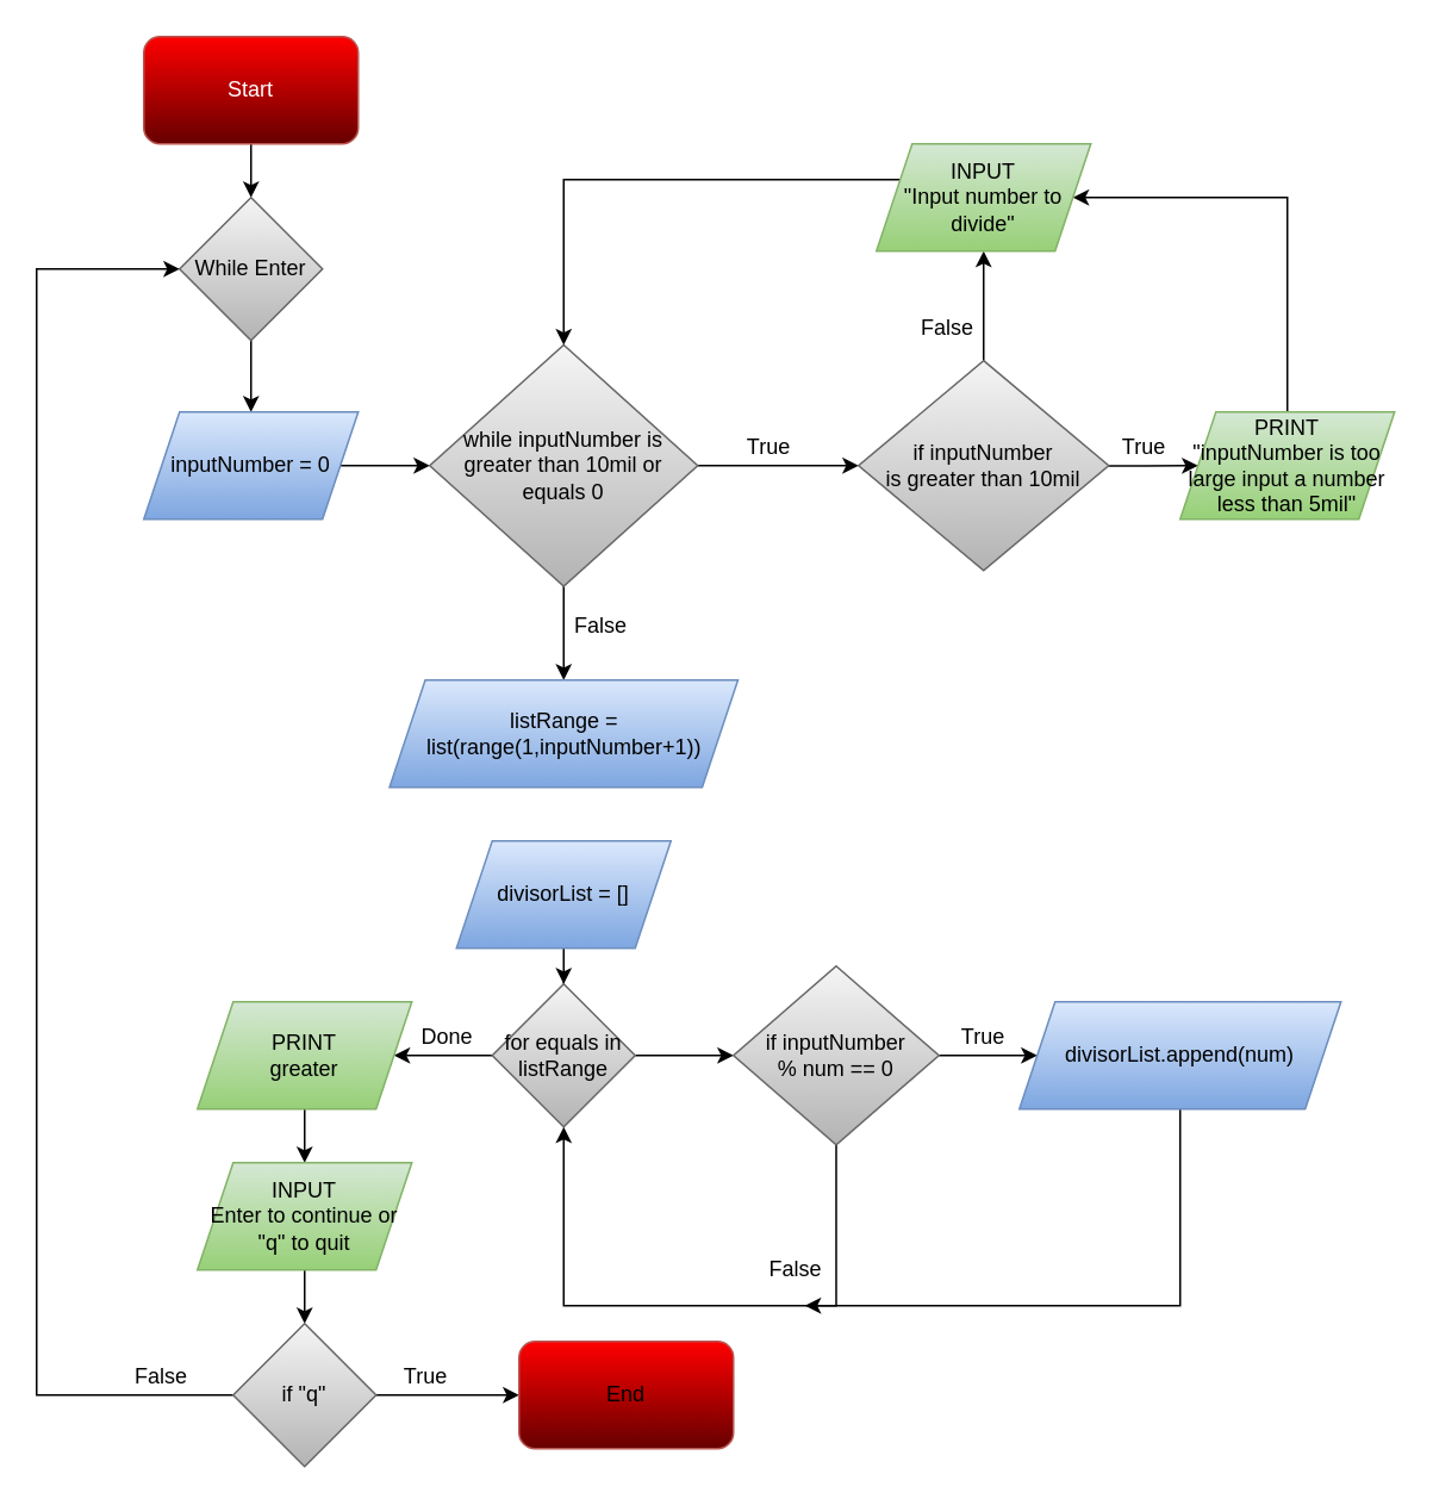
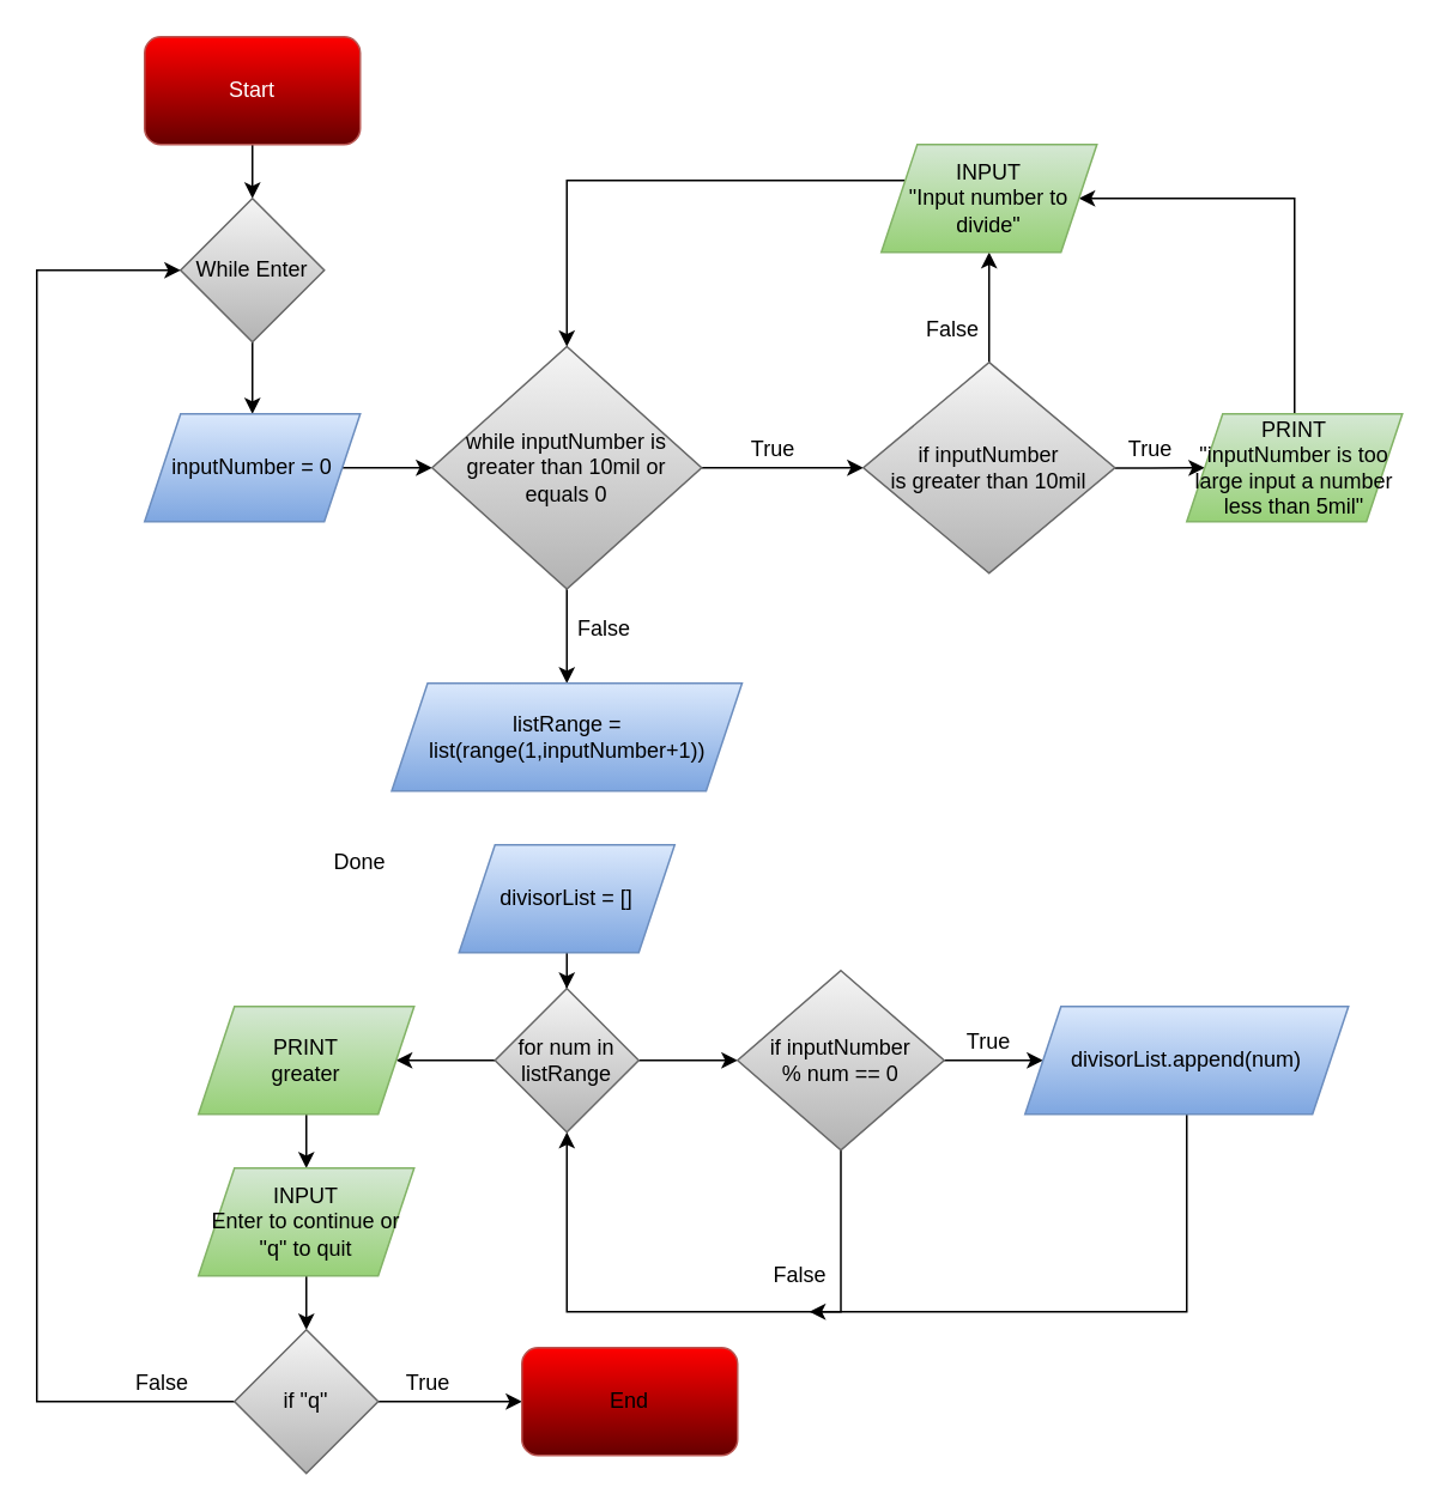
  <mxCell id="0" />
  <mxCell id="1" parent="0" />
  <mxCell id="2" style="edgeStyle=orthogonalEdgeStyle;rounded=0;orthogonalLoop=1;jettySize=auto;html=1;entryX=0.5;entryY=0;entryDx=0;entryDy=0;" edge="1" parent="1" source="3" target="5"><mxGeometry relative="1" as="geometry" /></mxCell>
  <mxCell id="3" value="&lt;font color=&quot;#FFFFFF&quot;&gt;Start&lt;/font&gt;" style="rounded=1;whiteSpace=wrap;html=1;strokeColor=#b85450;fillColor=#FF0000;gradientColor=#660000;" vertex="1" parent="1"><mxGeometry x="80" y="20" width="120" height="60" as="geometry" /></mxCell>
  <mxCell id="4" style="edgeStyle=orthogonalEdgeStyle;rounded=0;orthogonalLoop=1;jettySize=auto;html=1;entryX=0.5;entryY=0;entryDx=0;entryDy=0;" edge="1" parent="1" source="5" target="7"><mxGeometry relative="1" as="geometry" /></mxCell>
  <mxCell id="5" value="While Enter" style="rhombus;whiteSpace=wrap;html=1;fillColor=#f5f5f5;gradientColor=#b3b3b3;strokeColor=#666666;" vertex="1" parent="1"><mxGeometry x="100" y="110" width="80" height="80" as="geometry" /></mxCell>
  <mxCell id="6" style="edgeStyle=orthogonalEdgeStyle;rounded=0;orthogonalLoop=1;jettySize=auto;html=1;" edge="1" parent="1" source="7" target="10"><mxGeometry relative="1" as="geometry" /></mxCell>
  <mxCell id="7" value="inputNumber = 0" style="shape=parallelogram;perimeter=parallelogramPerimeter;whiteSpace=wrap;html=1;fixedSize=1;fillColor=#dae8fc;gradientColor=#7ea6e0;strokeColor=#6c8ebf;" vertex="1" parent="1"><mxGeometry x="80" y="230" width="120" height="60" as="geometry" /></mxCell>
  <mxCell id="8" style="edgeStyle=orthogonalEdgeStyle;rounded=0;orthogonalLoop=1;jettySize=auto;html=1;entryX=0;entryY=0.5;entryDx=0;entryDy=0;" edge="1" parent="1" source="10" target="13"><mxGeometry relative="1" as="geometry" /></mxCell>
  <mxCell id="9" style="edgeStyle=orthogonalEdgeStyle;rounded=0;orthogonalLoop=1;jettySize=auto;html=1;entryX=0.5;entryY=0;entryDx=0;entryDy=0;" edge="1" parent="1" source="10" target="21"><mxGeometry relative="1" as="geometry"><mxPoint x="315" y="370" as="targetPoint" /></mxGeometry></mxCell>
  <mxCell id="10" value="while inputNumber is greater than 10mil or equals 0" style="rhombus;whiteSpace=wrap;html=1;fillColor=#f5f5f5;gradientColor=#b3b3b3;strokeColor=#666666;" vertex="1" parent="1"><mxGeometry x="240" y="192.5" width="150" height="135" as="geometry" /></mxCell>
  <mxCell id="11" style="edgeStyle=orthogonalEdgeStyle;rounded=0;orthogonalLoop=1;jettySize=auto;html=1;" edge="1" parent="1" source="13" target="16"><mxGeometry relative="1" as="geometry" /></mxCell>
  <mxCell id="12" value="" style="edgeStyle=orthogonalEdgeStyle;rounded=0;orthogonalLoop=1;jettySize=auto;html=1;" edge="1" parent="1" source="13" target="19"><mxGeometry relative="1" as="geometry" /></mxCell>
  <mxCell id="13" value="&lt;div&gt;if inputNumber &lt;br&gt;&lt;/div&gt;&lt;div&gt;is greater than 10mil&lt;/div&gt;" style="rhombus;whiteSpace=wrap;html=1;fillColor=#f5f5f5;gradientColor=#b3b3b3;strokeColor=#666666;" vertex="1" parent="1"><mxGeometry x="480" y="201.25" width="140" height="117.5" as="geometry" /></mxCell>
  <mxCell id="14" value="True" style="text;html=1;strokeColor=none;fillColor=none;align=center;verticalAlign=middle;whiteSpace=wrap;rounded=0;" vertex="1" parent="1"><mxGeometry x="410" y="240" width="40" height="20" as="geometry" /></mxCell>
  <mxCell id="15" style="edgeStyle=orthogonalEdgeStyle;rounded=0;orthogonalLoop=1;jettySize=auto;html=1;entryX=1;entryY=0.5;entryDx=0;entryDy=0;" edge="1" parent="1" source="16" target="19"><mxGeometry relative="1" as="geometry"><mxPoint x="720" y="110" as="targetPoint" /><Array as="points"><mxPoint x="720" y="110" /></Array></mxGeometry></mxCell>
  <mxCell id="16" value="&lt;div&gt;PRINT&lt;/div&gt;&lt;div&gt;&quot;inputNumber is too large input a number less than 5mil&quot;&lt;br&gt;&lt;/div&gt;" style="shape=parallelogram;perimeter=parallelogramPerimeter;whiteSpace=wrap;html=1;fixedSize=1;fillColor=#d5e8d4;gradientColor=#97d077;strokeColor=#82b366;" vertex="1" parent="1"><mxGeometry x="660" y="230" width="120" height="60" as="geometry" /></mxCell>
  <mxCell id="17" value="True" style="text;html=1;strokeColor=none;fillColor=none;align=center;verticalAlign=middle;whiteSpace=wrap;rounded=0;" vertex="1" parent="1"><mxGeometry x="620" y="240" width="40" height="20" as="geometry" /></mxCell>
  <mxCell id="18" style="edgeStyle=orthogonalEdgeStyle;rounded=0;orthogonalLoop=1;jettySize=auto;html=1;entryX=0.5;entryY=0;entryDx=0;entryDy=0;" edge="1" parent="1" source="19" target="10"><mxGeometry relative="1" as="geometry"><mxPoint x="320" y="160" as="targetPoint" /><Array as="points"><mxPoint x="315" y="100" /></Array></mxGeometry></mxCell>
  <mxCell id="19" value="&lt;div&gt;INPUT&lt;/div&gt;&lt;div&gt;&quot;Input number to divide&quot;&lt;br&gt;&lt;/div&gt;" style="shape=parallelogram;perimeter=parallelogramPerimeter;whiteSpace=wrap;html=1;fixedSize=1;fillColor=#d5e8d4;gradientColor=#97d077;strokeColor=#82b366;" vertex="1" parent="1"><mxGeometry x="490" y="80" width="120" height="60" as="geometry" /></mxCell>
  <mxCell id="20" value="False" style="text;html=1;strokeColor=none;fillColor=none;align=center;verticalAlign=middle;whiteSpace=wrap;rounded=0;" vertex="1" parent="1"><mxGeometry x="510" y="172.5" width="40" height="20" as="geometry" /></mxCell>
  <mxCell id="21" value="listRange = list(range(1,inputNumber+1))" style="shape=parallelogram;perimeter=parallelogramPerimeter;whiteSpace=wrap;html=1;fixedSize=1;fillColor=#dae8fc;gradientColor=#7ea6e0;strokeColor=#6c8ebf;" vertex="1" parent="1"><mxGeometry x="217.5" y="380" width="195" height="60" as="geometry" /></mxCell>
  <mxCell id="22" value="False" style="text;html=1;strokeColor=none;fillColor=none;align=center;verticalAlign=middle;whiteSpace=wrap;rounded=0;" vertex="1" parent="1"><mxGeometry x="316" y="340" width="40" height="20" as="geometry" /></mxCell>
  <mxCell id="23" style="edgeStyle=orthogonalEdgeStyle;rounded=0;orthogonalLoop=1;jettySize=auto;html=1;entryX=0.5;entryY=0;entryDx=0;entryDy=0;" edge="1" parent="1" source="24" target="27"><mxGeometry relative="1" as="geometry" /></mxCell>
  <mxCell id="24" value="divisorList = []" style="shape=parallelogram;perimeter=parallelogramPerimeter;whiteSpace=wrap;html=1;fixedSize=1;fillColor=#dae8fc;gradientColor=#7ea6e0;strokeColor=#6c8ebf;" vertex="1" parent="1"><mxGeometry x="255" y="470" width="120" height="60" as="geometry" /></mxCell>
  <mxCell id="25" style="edgeStyle=orthogonalEdgeStyle;rounded=0;orthogonalLoop=1;jettySize=auto;html=1;" edge="1" parent="1" source="27" target="30"><mxGeometry relative="1" as="geometry" /></mxCell>
  <mxCell id="26" style="edgeStyle=orthogonalEdgeStyle;rounded=0;orthogonalLoop=1;jettySize=auto;html=1;" edge="1" parent="1" source="27" target="36"><mxGeometry relative="1" as="geometry" /></mxCell>
- <mxCell id="27" value="for equals in listRange" style="rhombus;whiteSpace=wrap;html=1;fillColor=#f5f5f5;gradientColor=#b3b3b3;strokeColor=#666666;" vertex="1" parent="1"><mxGeometry x="275" y="550" width="80" height="80" as="geometry" /></mxCell>
+ <mxCell id="27" value="for num in listRange" style="rhombus;whiteSpace=wrap;html=1;fillColor=#f5f5f5;gradientColor=#b3b3b3;strokeColor=#666666;" vertex="1" parent="1"><mxGeometry x="275" y="550" width="80" height="80" as="geometry" /></mxCell>
  <mxCell id="28" style="edgeStyle=orthogonalEdgeStyle;rounded=0;orthogonalLoop=1;jettySize=auto;html=1;entryX=0;entryY=0.5;entryDx=0;entryDy=0;" edge="1" parent="1" source="30" target="32"><mxGeometry relative="1" as="geometry" /></mxCell>
  <mxCell id="29" style="edgeStyle=orthogonalEdgeStyle;rounded=0;orthogonalLoop=1;jettySize=auto;html=1;" edge="1" parent="1" source="30"><mxGeometry relative="1" as="geometry"><mxPoint x="450" y="730" as="targetPoint" /><Array as="points"><mxPoint x="468" y="730" /></Array></mxGeometry></mxCell>
  <mxCell id="30" value="&lt;div&gt;if inputNumber&lt;/div&gt;&lt;div&gt; % num == 0&lt;/div&gt;" style="rhombus;whiteSpace=wrap;html=1;fillColor=#f5f5f5;gradientColor=#b3b3b3;strokeColor=#666666;" vertex="1" parent="1"><mxGeometry x="410" y="540" width="115" height="100" as="geometry" /></mxCell>
  <mxCell id="31" style="edgeStyle=orthogonalEdgeStyle;rounded=0;orthogonalLoop=1;jettySize=auto;html=1;entryX=0.5;entryY=1;entryDx=0;entryDy=0;" edge="1" parent="1" source="32" target="27"><mxGeometry relative="1" as="geometry"><mxPoint x="600" y="770" as="targetPoint" /><Array as="points"><mxPoint x="660" y="730" /><mxPoint x="315" y="730" /></Array></mxGeometry></mxCell>
  <mxCell id="32" value="divisorList.append(num)" style="shape=parallelogram;perimeter=parallelogramPerimeter;whiteSpace=wrap;html=1;fixedSize=1;fillColor=#dae8fc;gradientColor=#7ea6e0;strokeColor=#6c8ebf;" vertex="1" parent="1"><mxGeometry x="570" y="560" width="180" height="60" as="geometry" /></mxCell>
  <mxCell id="33" value="True" style="text;html=1;strokeColor=none;fillColor=none;align=center;verticalAlign=middle;whiteSpace=wrap;rounded=0;" vertex="1" parent="1"><mxGeometry x="530" y="570" width="40" height="20" as="geometry" /></mxCell>
  <mxCell id="34" value="False" style="text;html=1;strokeColor=none;fillColor=none;align=center;verticalAlign=middle;whiteSpace=wrap;rounded=0;" vertex="1" parent="1"><mxGeometry x="425" y="700" width="40" height="20" as="geometry" /></mxCell>
  <mxCell id="35" style="edgeStyle=orthogonalEdgeStyle;rounded=0;orthogonalLoop=1;jettySize=auto;html=1;entryX=0.5;entryY=0;entryDx=0;entryDy=0;" edge="1" parent="1" source="36" target="39"><mxGeometry relative="1" as="geometry" /></mxCell>
  <mxCell id="36" value="&lt;div&gt;PRINT&lt;/div&gt;&lt;div&gt;greater&lt;br&gt;&lt;/div&gt;" style="shape=parallelogram;perimeter=parallelogramPerimeter;whiteSpace=wrap;html=1;fixedSize=1;fillColor=#d5e8d4;gradientColor=#97d077;strokeColor=#82b366;" vertex="1" parent="1"><mxGeometry x="110" y="560" width="120" height="60" as="geometry" /></mxCell>
- <mxCell id="37" value="Done" style="text;html=1;strokeColor=none;fillColor=none;align=center;verticalAlign=middle;whiteSpace=wrap;rounded=0;" vertex="1" parent="1"><mxGeometry x="230" y="570" width="40" height="20" as="geometry" /></mxCell>
+ <mxCell id="37" value="Done" style="text;html=1;strokeColor=none;fillColor=none;align=center;verticalAlign=middle;whiteSpace=wrap;rounded=0;" vertex="1" parent="1"><mxGeometry x="180" y="470" width="40" height="20" as="geometry" /></mxCell>
  <mxCell id="38" style="edgeStyle=orthogonalEdgeStyle;rounded=0;orthogonalLoop=1;jettySize=auto;html=1;entryX=0.5;entryY=0;entryDx=0;entryDy=0;" edge="1" parent="1" source="39" target="42"><mxGeometry relative="1" as="geometry" /></mxCell>
  <mxCell id="39" value="&lt;div&gt;INPUT&lt;/div&gt;&lt;div&gt;Enter to continue or &quot;q&quot; to quit&lt;br&gt;&lt;/div&gt;" style="shape=parallelogram;perimeter=parallelogramPerimeter;whiteSpace=wrap;html=1;fixedSize=1;fillColor=#d5e8d4;gradientColor=#97d077;strokeColor=#82b366;" vertex="1" parent="1"><mxGeometry x="110" y="650" width="120" height="60" as="geometry" /></mxCell>
  <mxCell id="40" style="edgeStyle=orthogonalEdgeStyle;rounded=0;orthogonalLoop=1;jettySize=auto;html=1;entryX=0;entryY=0.5;entryDx=0;entryDy=0;" edge="1" parent="1" source="42" target="43"><mxGeometry relative="1" as="geometry" /></mxCell>
  <mxCell id="41" style="edgeStyle=orthogonalEdgeStyle;rounded=0;orthogonalLoop=1;jettySize=auto;html=1;entryX=0;entryY=0.5;entryDx=0;entryDy=0;" edge="1" parent="1" source="42" target="5"><mxGeometry relative="1" as="geometry"><mxPoint x="30" y="140" as="targetPoint" /><Array as="points"><mxPoint x="20" y="780" /><mxPoint x="20" y="150" /></Array></mxGeometry></mxCell>
  <mxCell id="42" value="if &quot;q&quot;" style="rhombus;whiteSpace=wrap;html=1;fillColor=#f5f5f5;gradientColor=#b3b3b3;strokeColor=#666666;" vertex="1" parent="1"><mxGeometry x="130" y="740" width="80" height="80" as="geometry" /></mxCell>
  <mxCell id="43" value="End" style="rounded=1;whiteSpace=wrap;html=1;strokeColor=#b85450;fillColor=#FF0000;gradientColor=#660000;" vertex="1" parent="1"><mxGeometry x="290" y="750" width="120" height="60" as="geometry" /></mxCell>
  <mxCell id="44" value="True" style="text;html=1;strokeColor=none;fillColor=none;align=center;verticalAlign=middle;whiteSpace=wrap;rounded=0;" vertex="1" parent="1"><mxGeometry x="217.5" y="760" width="40" height="20" as="geometry" /></mxCell>
  <mxCell id="45" value="False" style="text;html=1;strokeColor=none;fillColor=none;align=center;verticalAlign=middle;whiteSpace=wrap;rounded=0;" vertex="1" parent="1"><mxGeometry x="70" y="760" width="40" height="20" as="geometry" /></mxCell>
